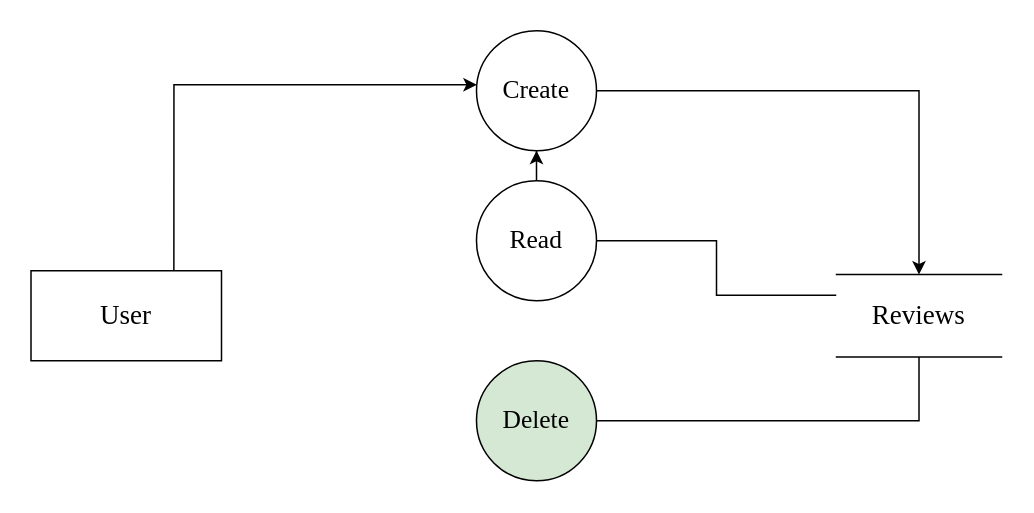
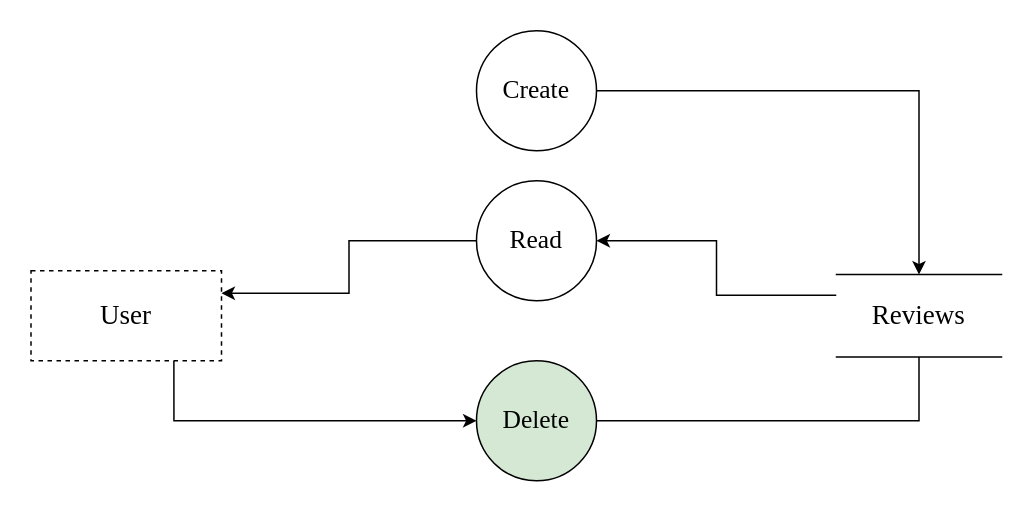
  <mxCell id="0" />
  <mxCell id="1" parent="0" />
- <mxCell id="2" style="edgeStyle=orthogonalEdgeStyle;rounded=0;orthogonalLoop=1;jettySize=auto;html=1;exitX=0.75;exitY=0;exitDx=0;exitDy=0;endArrow=classic;endFill=1;fontFamily=Times New Roman;" edge="1" parent="1" source="4" target="10"><mxGeometry relative="1" as="geometry"><Array as="points"><mxPoint x="115" y="56" /></Array></mxGeometry></mxCell>
- <mxCell id="4" value="&lt;font style=&quot;font-size: 18px&quot;&gt;User&lt;/font&gt;" style="rounded=0;whiteSpace=wrap;html=1;fontFamily=Times New Roman;" vertex="1" parent="1"><mxGeometry x="20" y="180" width="127" height="60" as="geometry" /></mxCell>
- <mxCell id="5" style="edgeStyle=orthogonalEdgeStyle;rounded=0;orthogonalLoop=1;jettySize=auto;html=1;fontFamily=Times New Roman;fontSize=14;endArrow=classic;endFill=1;elbow=vertical;" edge="1" parent="1" source="6" target="10"><mxGeometry relative="1" as="geometry" /></mxCell>
+ <mxCell id="3" style="edgeStyle=orthogonalEdgeStyle;rounded=0;orthogonalLoop=1;jettySize=auto;html=1;exitX=0.75;exitY=1;exitDx=0;exitDy=0;endArrow=classic;endFill=1;fontFamily=Times New Roman;" edge="1" parent="1" source="4" target="12"><mxGeometry relative="1" as="geometry"><Array as="points"><mxPoint x="115" y="280" /></Array></mxGeometry></mxCell>
+ <mxCell id="4" value="&lt;font style=&quot;font-size: 18px&quot;&gt;User&lt;/font&gt;" style="rounded=0;whiteSpace=wrap;html=1;fontFamily=Times New Roman;dashed=1;" vertex="1" parent="1"><mxGeometry x="20" y="180" width="127" height="60" as="geometry" /></mxCell>
+ <mxCell id="5" style="edgeStyle=orthogonalEdgeStyle;rounded=0;orthogonalLoop=1;jettySize=auto;html=1;entryX=1;entryY=0.25;entryDx=0;entryDy=0;fontFamily=Times New Roman;fontSize=14;endArrow=classic;endFill=1;elbow=vertical;" edge="1" parent="1" source="6" target="4"><mxGeometry relative="1" as="geometry" /></mxCell>
  <mxCell id="6" value="&lt;p&gt;&lt;span style=&quot;line-height: 1.1&quot;&gt;&lt;font style=&quot;font-size: 17px&quot;&gt;Read&lt;/font&gt;&lt;/span&gt;&lt;/p&gt;" style="ellipse;whiteSpace=wrap;html=1;aspect=fixed;shadow=0;sketch=0;rotation=0;fontFamily=Times New Roman;" vertex="1" parent="1"><mxGeometry x="317" y="120" width="80" height="80" as="geometry" /></mxCell>
- <mxCell id="7" style="edgeStyle=orthogonalEdgeStyle;rounded=0;orthogonalLoop=1;jettySize=auto;html=1;exitX=0;exitY=0.25;exitDx=0;exitDy=0;endArrow=none;endFill=1;fontFamily=Times New Roman;" edge="1" parent="1" source="8" target="6"><mxGeometry relative="1" as="geometry" /></mxCell>
+ <mxCell id="7" style="edgeStyle=orthogonalEdgeStyle;rounded=0;orthogonalLoop=1;jettySize=auto;html=1;exitX=0;exitY=0.25;exitDx=0;exitDy=0;endArrow=classic;endFill=1;fontFamily=Times New Roman;" edge="1" parent="1" source="8" target="6"><mxGeometry relative="1" as="geometry" /></mxCell>
  <mxCell id="8" value="&lt;span style=&quot;font-size: 18px&quot;&gt;Reviews&lt;/span&gt;" style="shape=partialRectangle;whiteSpace=wrap;html=1;left=0;right=0;fillColor=default;rounded=0;shadow=0;glass=0;sketch=0;fontFamily=Times New Roman;fontSize=16;gradientColor=none;" vertex="1" parent="1"><mxGeometry x="557" y="182.5" width="110" height="55" as="geometry" /></mxCell>
  <mxCell id="9" style="edgeStyle=orthogonalEdgeStyle;rounded=0;orthogonalLoop=1;jettySize=auto;html=1;exitX=1;exitY=0.5;exitDx=0;exitDy=0;endArrow=classic;endFill=1;fontFamily=Times New Roman;" edge="1" parent="1" source="10" target="8"><mxGeometry relative="1" as="geometry" /></mxCell>
  <mxCell id="10" value="&lt;p&gt;&lt;span style=&quot;line-height: 1.1&quot;&gt;&lt;font style=&quot;font-size: 17px&quot;&gt;Create&lt;/font&gt;&lt;/span&gt;&lt;/p&gt;" style="ellipse;whiteSpace=wrap;html=1;aspect=fixed;shadow=0;sketch=0;rotation=0;fontFamily=Times New Roman;" vertex="1" parent="1"><mxGeometry x="317" y="20" width="80" height="80" as="geometry" /></mxCell>
  <mxCell id="11" style="edgeStyle=orthogonalEdgeStyle;rounded=0;orthogonalLoop=1;jettySize=auto;html=1;endArrow=none;endFill=1;fontFamily=Times New Roman;" edge="1" parent="1" source="12" target="8"><mxGeometry relative="1" as="geometry" /></mxCell>
  <mxCell id="12" value="&lt;p&gt;&lt;span style=&quot;line-height: 1.1&quot;&gt;&lt;font style=&quot;font-size: 17px&quot;&gt;Delete&lt;/font&gt;&lt;/span&gt;&lt;/p&gt;" style="ellipse;whiteSpace=wrap;html=1;aspect=fixed;shadow=0;sketch=0;rotation=0;fontFamily=Times New Roman;fillColor=#d5e8d4;" vertex="1" parent="1"><mxGeometry x="317" y="240" width="80" height="80" as="geometry" /></mxCell>
